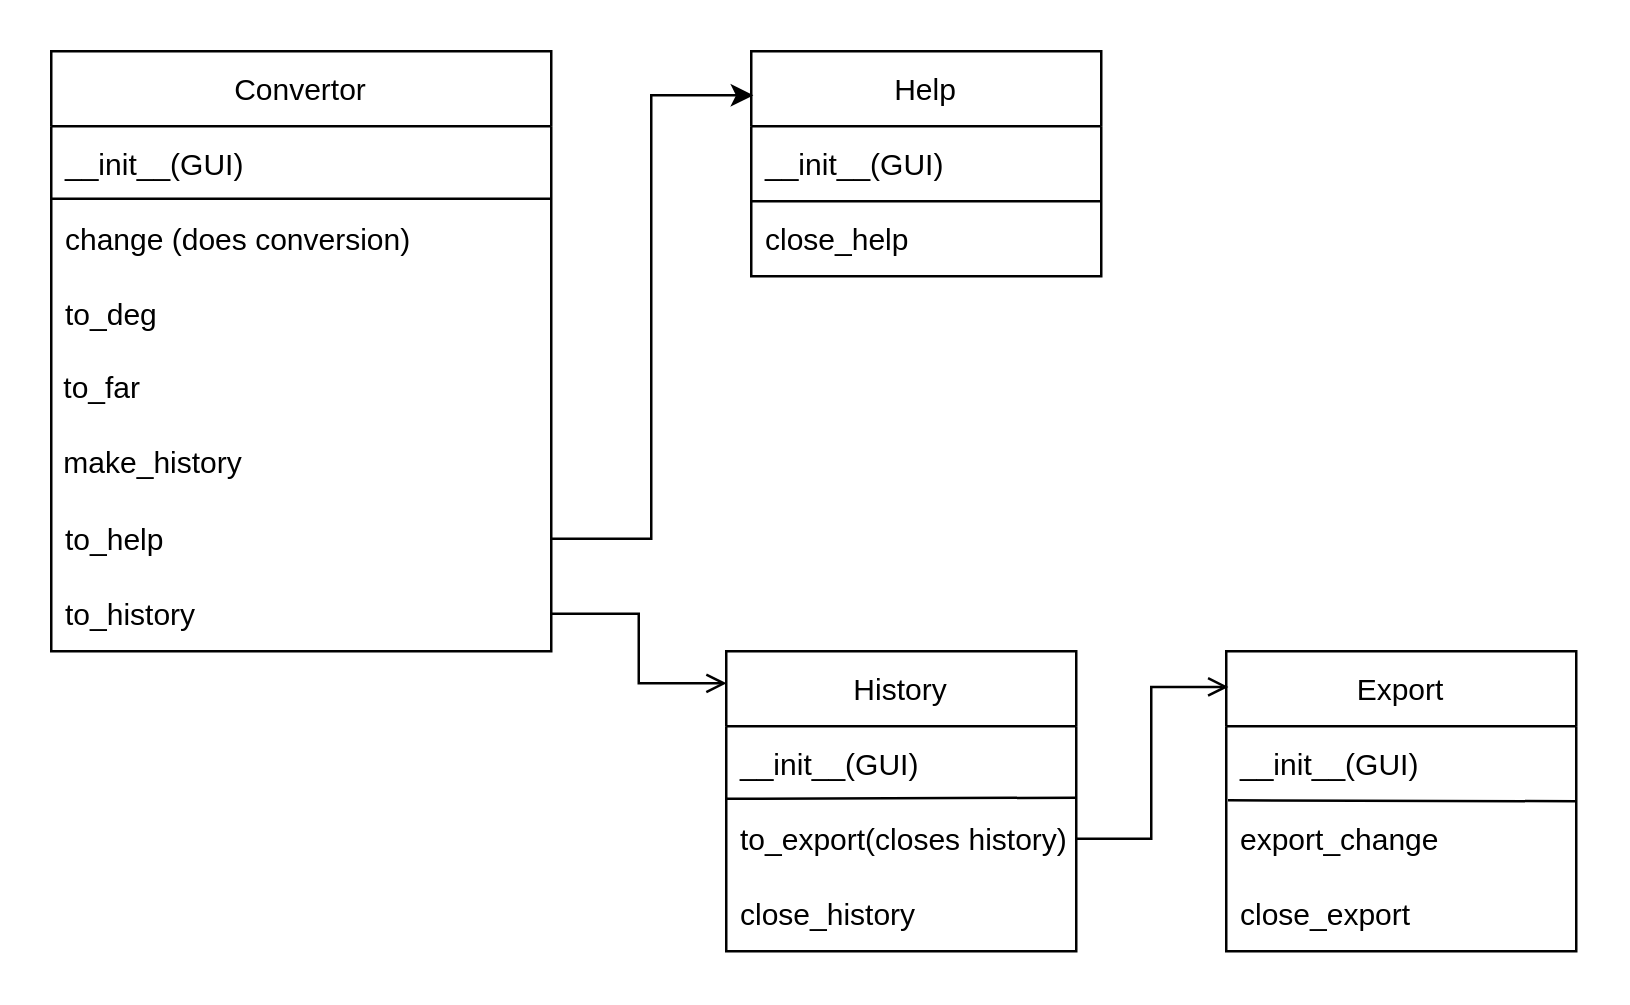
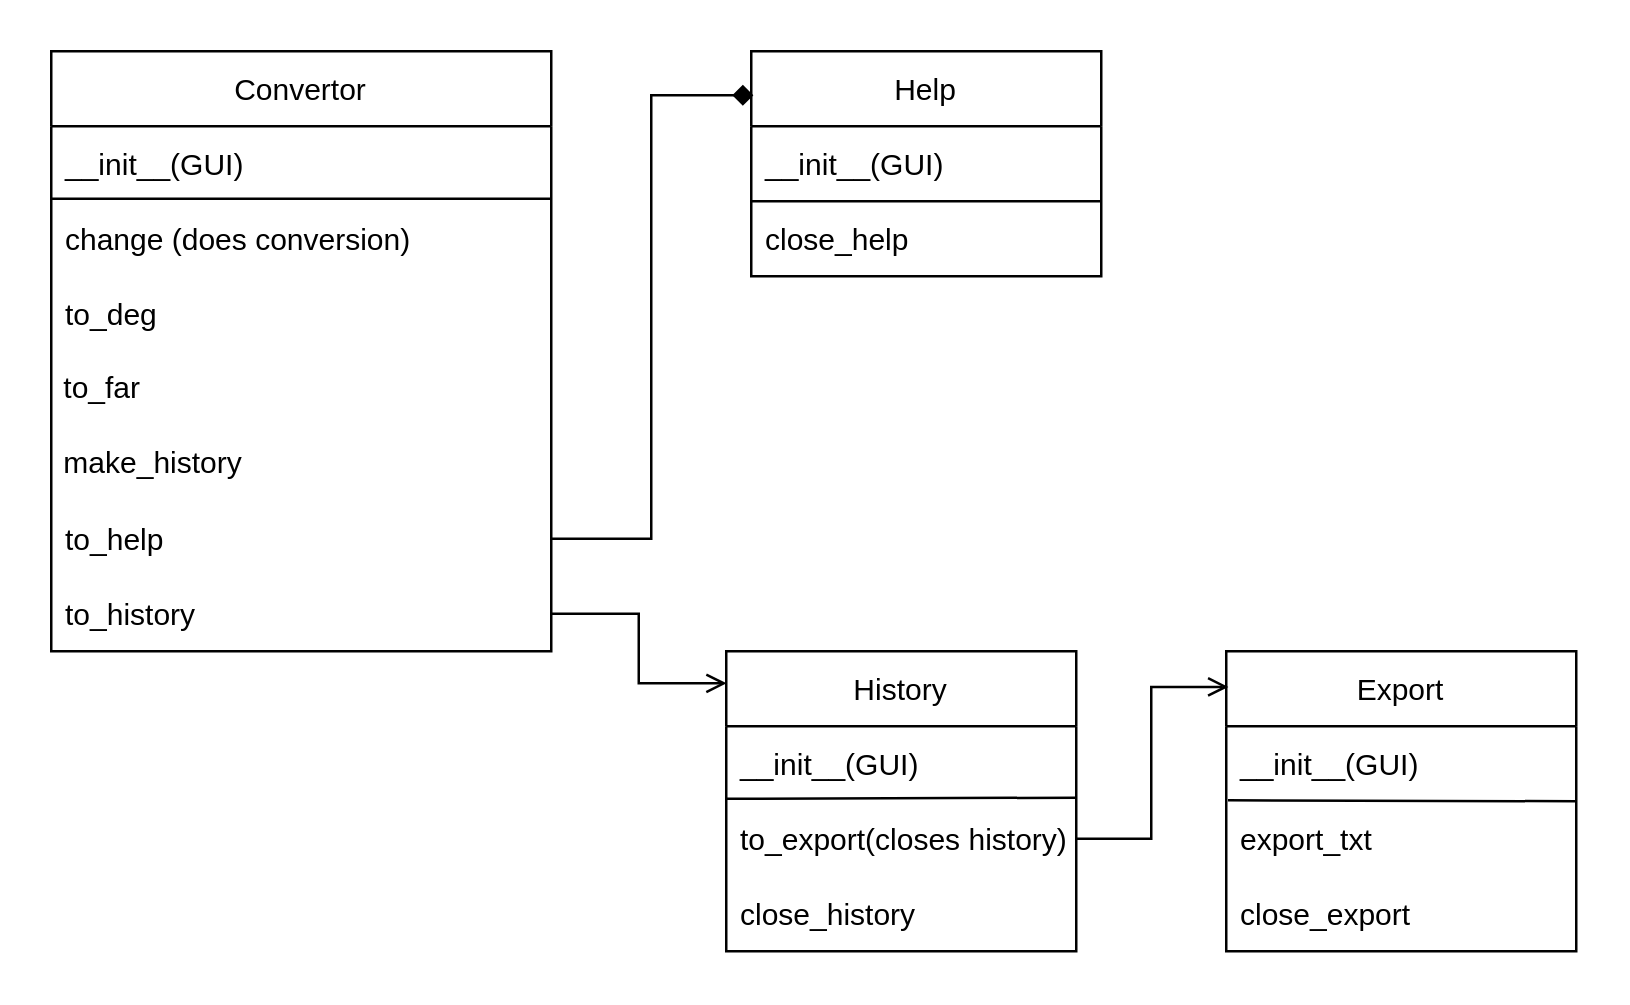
  <mxCell id="0" />
  <mxCell id="1" parent="0" />
  <mxCell id="2" value="Convertor" style="swimlane;fontStyle=0;childLayout=stackLayout;horizontal=1;startSize=30;horizontalStack=0;resizeParent=1;resizeParentMax=0;resizeLast=0;collapsible=1;marginBottom=0;" parent="1" vertex="1"><mxGeometry x="20" y="20" width="200" height="240" as="geometry" /></mxCell>
  <mxCell id="3" value="__init__(GUI)" style="text;strokeColor=none;fillColor=none;align=left;verticalAlign=middle;spacingLeft=4;spacingRight=4;overflow=hidden;points=[[0,0.5],[1,0.5]];portConstraint=eastwest;rotatable=0;" parent="2" vertex="1"><mxGeometry y="30" width="200" height="30" as="geometry" /></mxCell>
  <mxCell id="4" value="" style="endArrow=none;html=1;rounded=0;entryX=0.998;entryY=-0.033;entryDx=0;entryDy=0;entryPerimeter=0;" edge="1" parent="2" target="5"><mxGeometry width="50" height="50" relative="1" as="geometry"><mxPoint y="59" as="sourcePoint" /><mxPoint x="180" y="59" as="targetPoint" /></mxGeometry></mxCell>
  <mxCell id="5" value="change (does conversion)    " style="text;strokeColor=none;fillColor=none;align=left;verticalAlign=middle;spacingLeft=4;spacingRight=4;overflow=hidden;points=[[0,0.5],[1,0.5]];portConstraint=eastwest;rotatable=0;" parent="2" vertex="1"><mxGeometry y="60" width="200" height="30" as="geometry" /></mxCell>
  <mxCell id="6" value="to_deg" style="text;strokeColor=none;fillColor=none;align=left;verticalAlign=middle;spacingLeft=4;spacingRight=4;overflow=hidden;points=[[0,0.5],[1,0.5]];portConstraint=eastwest;rotatable=0;" parent="2" vertex="1"><mxGeometry y="90" width="200" height="30" as="geometry" /></mxCell>
  <mxCell id="7" value="&amp;nbsp;to_far" style="text;html=1;strokeColor=none;fillColor=none;align=left;verticalAlign=middle;whiteSpace=wrap;rounded=0;" vertex="1" parent="2"><mxGeometry y="120" width="200" height="30" as="geometry" /></mxCell>
  <mxCell id="8" value="&amp;nbsp;make_history" style="text;html=1;strokeColor=none;fillColor=none;align=left;verticalAlign=middle;whiteSpace=wrap;rounded=0;" vertex="1" parent="2"><mxGeometry y="150" width="200" height="30" as="geometry" /></mxCell>
  <mxCell id="9" value="to_help" style="text;strokeColor=none;fillColor=none;align=left;verticalAlign=middle;spacingLeft=4;spacingRight=4;overflow=hidden;points=[[0,0.5],[1,0.5]];portConstraint=eastwest;rotatable=0;" vertex="1" parent="2"><mxGeometry y="180" width="200" height="30" as="geometry" /></mxCell>
  <mxCell id="10" value="to_history" style="text;strokeColor=none;fillColor=none;align=left;verticalAlign=middle;spacingLeft=4;spacingRight=4;overflow=hidden;points=[[0,0.5],[1,0.5]];portConstraint=eastwest;rotatable=0;" vertex="1" parent="2"><mxGeometry y="210" width="200" height="30" as="geometry" /></mxCell>
  <mxCell id="11" value="Help" style="swimlane;fontStyle=0;childLayout=stackLayout;horizontal=1;startSize=30;horizontalStack=0;resizeParent=1;resizeParentMax=0;resizeLast=0;collapsible=1;marginBottom=0;" vertex="1" parent="1"><mxGeometry x="300" y="20" width="140" height="90" as="geometry" /></mxCell>
  <mxCell id="12" value="__init__(GUI)" style="text;strokeColor=none;fillColor=none;align=left;verticalAlign=middle;spacingLeft=4;spacingRight=4;overflow=hidden;points=[[0,0.5],[1,0.5]];portConstraint=eastwest;rotatable=0;" vertex="1" parent="11"><mxGeometry y="30" width="140" height="30" as="geometry" /></mxCell>
  <mxCell id="13" value="close_help" style="text;strokeColor=none;fillColor=none;align=left;verticalAlign=middle;spacingLeft=4;spacingRight=4;overflow=hidden;points=[[0,0.5],[1,0.5]];portConstraint=eastwest;rotatable=0;" vertex="1" parent="11"><mxGeometry y="60" width="140" height="30" as="geometry" /></mxCell>
  <mxCell id="14" value="" style="endArrow=none;html=1;rounded=0;" edge="1" parent="1"><mxGeometry width="50" height="50" relative="1" as="geometry"><mxPoint x="300" y="80" as="sourcePoint" /><mxPoint x="440" y="80" as="targetPoint" /></mxGeometry></mxCell>
- <mxCell id="15" style="edgeStyle=orthogonalEdgeStyle;rounded=0;orthogonalLoop=1;jettySize=auto;html=1;entryX=0.006;entryY=0.196;entryDx=0;entryDy=0;entryPerimeter=0;" edge="1" parent="1" source="9" target="11"><mxGeometry relative="1" as="geometry" /></mxCell>
+ <mxCell id="15" style="edgeStyle=orthogonalEdgeStyle;rounded=0;orthogonalLoop=1;jettySize=auto;html=1;entryX=0.006;entryY=0.196;entryDx=0;entryDy=0;entryPerimeter=0;endArrow=diamond;" edge="1" parent="1" source="9" target="11"><mxGeometry relative="1" as="geometry" /></mxCell>
  <mxCell id="16" value="History" style="swimlane;fontStyle=0;childLayout=stackLayout;horizontal=1;startSize=30;horizontalStack=0;resizeParent=1;resizeParentMax=0;resizeLast=0;collapsible=1;marginBottom=0;" vertex="1" parent="1"><mxGeometry x="290" y="260" width="140" height="120" as="geometry" /></mxCell>
  <mxCell id="17" value="__init__(GUI)" style="text;strokeColor=none;fillColor=none;align=left;verticalAlign=middle;spacingLeft=4;spacingRight=4;overflow=hidden;points=[[0,0.5],[1,0.5]];portConstraint=eastwest;rotatable=0;" vertex="1" parent="16"><mxGeometry y="30" width="140" height="30" as="geometry" /></mxCell>
  <mxCell id="18" value="" style="endArrow=none;html=1;rounded=0;entryX=0.998;entryY=-0.033;entryDx=0;entryDy=0;entryPerimeter=0;" edge="1" parent="16"><mxGeometry width="50" height="50" relative="1" as="geometry"><mxPoint y="59" as="sourcePoint" /><mxPoint x="140" y="58.58" as="targetPoint" /></mxGeometry></mxCell>
  <mxCell id="19" value="to_export(closes history)" style="text;strokeColor=none;fillColor=none;align=left;verticalAlign=middle;spacingLeft=4;spacingRight=4;overflow=hidden;points=[[0,0.5],[1,0.5]];portConstraint=eastwest;rotatable=0;" vertex="1" parent="16"><mxGeometry y="60" width="140" height="30" as="geometry" /></mxCell>
  <mxCell id="20" value="close_history" style="text;strokeColor=none;fillColor=none;align=left;verticalAlign=middle;spacingLeft=4;spacingRight=4;overflow=hidden;points=[[0,0.5],[1,0.5]];portConstraint=eastwest;rotatable=0;" vertex="1" parent="16"><mxGeometry y="90" width="140" height="30" as="geometry" /></mxCell>
  <mxCell id="21" value="Export" style="swimlane;fontStyle=0;childLayout=stackLayout;horizontal=1;startSize=30;horizontalStack=0;resizeParent=1;resizeParentMax=0;resizeLast=0;collapsible=1;marginBottom=0;" vertex="1" parent="1"><mxGeometry x="490" y="260" width="140" height="120" as="geometry" /></mxCell>
  <mxCell id="22" value="__init__(GUI)" style="text;strokeColor=none;fillColor=none;align=left;verticalAlign=middle;spacingLeft=4;spacingRight=4;overflow=hidden;points=[[0,0.5],[1,0.5]];portConstraint=eastwest;rotatable=0;" vertex="1" parent="21"><mxGeometry y="30" width="140" height="30" as="geometry" /></mxCell>
  <mxCell id="23" value="" style="endArrow=none;html=1;rounded=0;entryX=0.998;entryY=-0.033;entryDx=0;entryDy=0;entryPerimeter=0;exitX=0.005;exitY=-0.013;exitDx=0;exitDy=0;exitPerimeter=0;" edge="1" parent="21" source="24"><mxGeometry width="50" height="50" relative="1" as="geometry"><mxPoint x="-59.6" y="60" as="sourcePoint" /><mxPoint x="140.0" y="60.01" as="targetPoint" /></mxGeometry></mxCell>
- <mxCell id="24" value="export_change" style="text;strokeColor=none;fillColor=none;align=left;verticalAlign=middle;spacingLeft=4;spacingRight=4;overflow=hidden;points=[[0,0.5],[1,0.5]];portConstraint=eastwest;rotatable=0;" vertex="1" parent="21"><mxGeometry y="60" width="140" height="30" as="geometry" /></mxCell>
+ <mxCell id="24" value="export_txt" style="text;strokeColor=none;fillColor=none;align=left;verticalAlign=middle;spacingLeft=4;spacingRight=4;overflow=hidden;points=[[0,0.5],[1,0.5]];portConstraint=eastwest;rotatable=0;" vertex="1" parent="21"><mxGeometry y="60" width="140" height="30" as="geometry" /></mxCell>
  <mxCell id="25" value="close_export" style="text;strokeColor=none;fillColor=none;align=left;verticalAlign=middle;spacingLeft=4;spacingRight=4;overflow=hidden;points=[[0,0.5],[1,0.5]];portConstraint=eastwest;rotatable=0;" vertex="1" parent="21"><mxGeometry y="90" width="140" height="30" as="geometry" /></mxCell>
  <mxCell id="26" style="edgeStyle=orthogonalEdgeStyle;rounded=0;orthogonalLoop=1;jettySize=auto;html=1;entryX=0.006;entryY=0.119;entryDx=0;entryDy=0;entryPerimeter=0;endArrow=open;" edge="1" parent="1" source="19" target="21"><mxGeometry relative="1" as="geometry" /></mxCell>
  <mxCell id="27" style="edgeStyle=orthogonalEdgeStyle;rounded=0;orthogonalLoop=1;jettySize=auto;html=1;entryX=0.001;entryY=0.107;entryDx=0;entryDy=0;entryPerimeter=0;endArrow=open;" edge="1" parent="1" source="10" target="16"><mxGeometry relative="1" as="geometry" /></mxCell>
